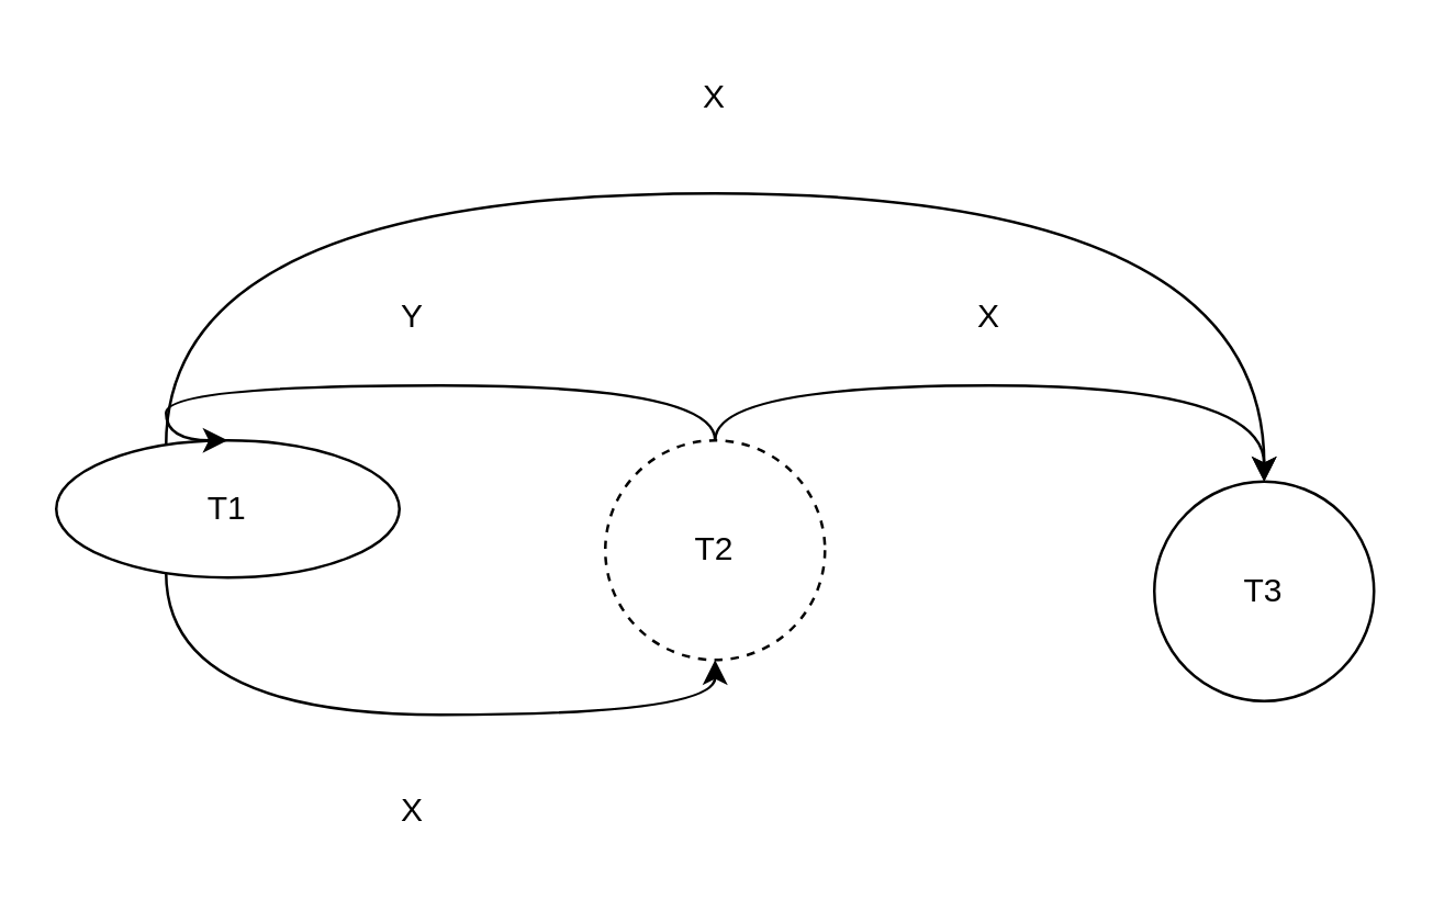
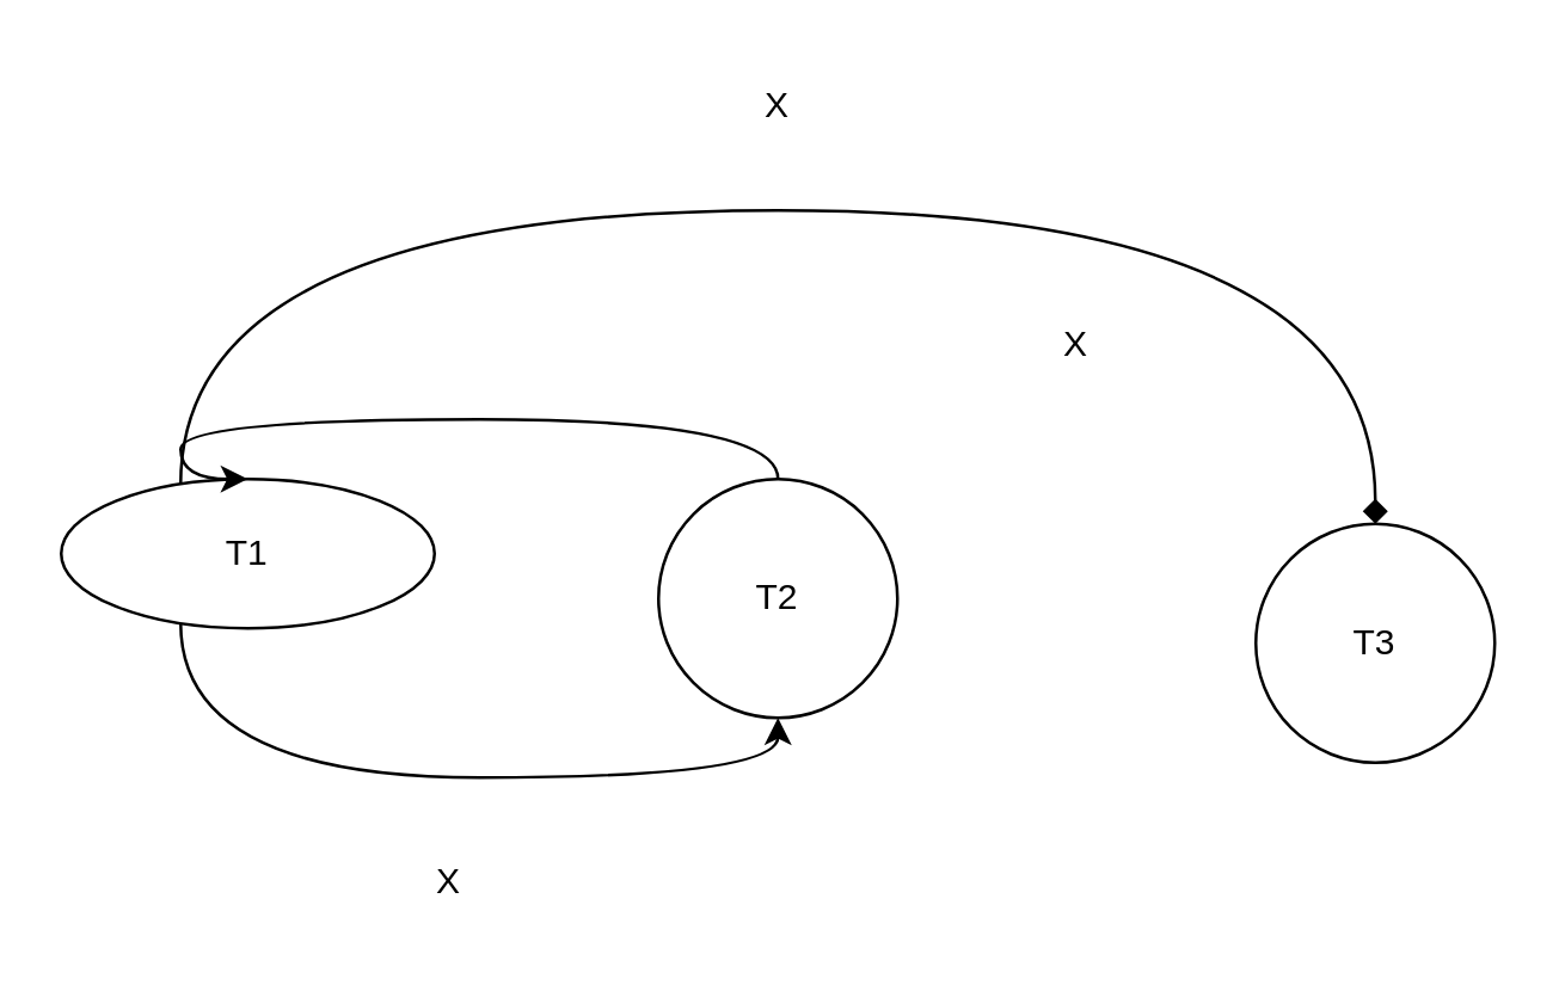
  <mxCell id="0" />
  <mxCell id="1" parent="0" />
  <mxCell id="2" style="edgeStyle=orthogonalEdgeStyle;curved=1;rounded=0;orthogonalLoop=1;jettySize=auto;html=1;entryX=0.5;entryY=1;entryDx=0;entryDy=0;" edge="1" parent="1" source="4" target="7"><mxGeometry relative="1" as="geometry"><Array as="points"><mxPoint x="60" y="260" /><mxPoint x="260" y="260" /></Array></mxGeometry></mxCell>
- <mxCell id="3" style="edgeStyle=orthogonalEdgeStyle;curved=1;rounded=0;orthogonalLoop=1;jettySize=auto;html=1;entryX=0.5;entryY=0;entryDx=0;entryDy=0;" edge="1" parent="1" source="4" target="8"><mxGeometry relative="1" as="geometry"><Array as="points"><mxPoint x="60" y="70" /><mxPoint x="460" y="70" /></Array></mxGeometry></mxCell>
+ <mxCell id="3" style="edgeStyle=orthogonalEdgeStyle;curved=1;rounded=0;orthogonalLoop=1;jettySize=auto;html=1;entryX=0.5;entryY=0;entryDx=0;entryDy=0;endArrow=diamond;" edge="1" parent="1" source="4" target="8"><mxGeometry relative="1" as="geometry"><Array as="points"><mxPoint x="60" y="70" /><mxPoint x="460" y="70" /></Array></mxGeometry></mxCell>
  <mxCell id="4" value="T1" style="ellipse;whiteSpace=wrap;html=1;aspect=fixed;" vertex="1" parent="1"><mxGeometry x="20" y="160" width="125" height="50" as="geometry" /></mxCell>
  <mxCell id="5" style="edgeStyle=orthogonalEdgeStyle;rounded=0;orthogonalLoop=1;jettySize=auto;html=1;entryX=0.5;entryY=0;entryDx=0;entryDy=0;curved=1;" edge="1" parent="1" source="7" target="4"><mxGeometry relative="1" as="geometry"><Array as="points"><mxPoint x="260" y="140" /><mxPoint x="60" y="140" /></Array></mxGeometry></mxCell>
- <mxCell id="6" style="edgeStyle=orthogonalEdgeStyle;curved=1;rounded=0;orthogonalLoop=1;jettySize=auto;html=1;entryX=0.5;entryY=0;entryDx=0;entryDy=0;" edge="1" parent="1" source="7" target="8"><mxGeometry relative="1" as="geometry"><Array as="points"><mxPoint x="260" y="140" /><mxPoint x="460" y="140" /></Array></mxGeometry></mxCell>
- <mxCell id="7" value="T2" style="ellipse;whiteSpace=wrap;html=1;aspect=fixed;dashed=1;" vertex="1" parent="1"><mxGeometry x="220" y="160" width="80" height="80" as="geometry" /></mxCell>
+ <mxCell id="7" value="T2" style="ellipse;whiteSpace=wrap;html=1;aspect=fixed;" vertex="1" parent="1"><mxGeometry x="220" y="160" width="80" height="80" as="geometry" /></mxCell>
  <mxCell id="8" value="T3" style="ellipse;whiteSpace=wrap;html=1;aspect=fixed;" vertex="1" parent="1"><mxGeometry x="420" y="175" width="80" height="80" as="geometry" /></mxCell>
- <mxCell id="9" value="&lt;div&gt;Y&lt;br&gt;&lt;/div&gt;" style="text;html=1;strokeColor=none;fillColor=none;align=center;verticalAlign=middle;whiteSpace=wrap;rounded=0;" vertex="1" parent="1"><mxGeometry x="120" y="100" width="60" height="30" as="geometry" /></mxCell>
  <mxCell id="10" value="&lt;div&gt;X&lt;/div&gt;" style="text;html=1;strokeColor=none;fillColor=none;align=center;verticalAlign=middle;whiteSpace=wrap;rounded=0;" vertex="1" parent="1"><mxGeometry x="120" y="280" width="60" height="30" as="geometry" /></mxCell>
  <mxCell id="11" value="&lt;div&gt;X&lt;/div&gt;" style="text;html=1;strokeColor=none;fillColor=none;align=center;verticalAlign=middle;whiteSpace=wrap;rounded=0;" vertex="1" parent="1"><mxGeometry x="230" y="20" width="60" height="30" as="geometry" /></mxCell>
  <mxCell id="12" value="&lt;div&gt;X&lt;/div&gt;" style="text;html=1;strokeColor=none;fillColor=none;align=center;verticalAlign=middle;whiteSpace=wrap;rounded=0;" vertex="1" parent="1"><mxGeometry x="330" y="100" width="60" height="30" as="geometry" /></mxCell>
